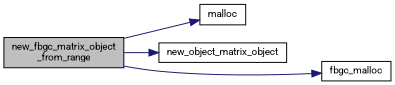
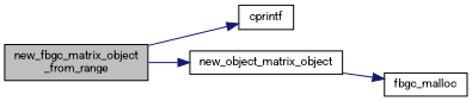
  digraph {
    fontname=Roboto
    rankdir=LR
    node [color=black fillcolor=white fontname=Roboto fontsize=10 shape=record style=filled]
    edge [color=midnightblue fontname=Roboto fontsize=10 labelfontname=Helvetica labelfontsize=10 style=solid]
    n1 [fillcolor=grey75 fontcolor=black height=0.2 label="new_fbgc_matrix_object\l_from_range" width=0.4]
-   n2 [height=0.2 label=malloc width=0.4]
+   n2 [height=0.2 label=cprintf width=0.4]
    n3 [height=0.2 label=new_object_matrix_object width=0.4]
    n4 [height=0.2 label=fbgc_malloc width=0.4]
    n1 -> n2
    n1 -> n3
-   n1 -> n4
+   n3 -> n4
  }
